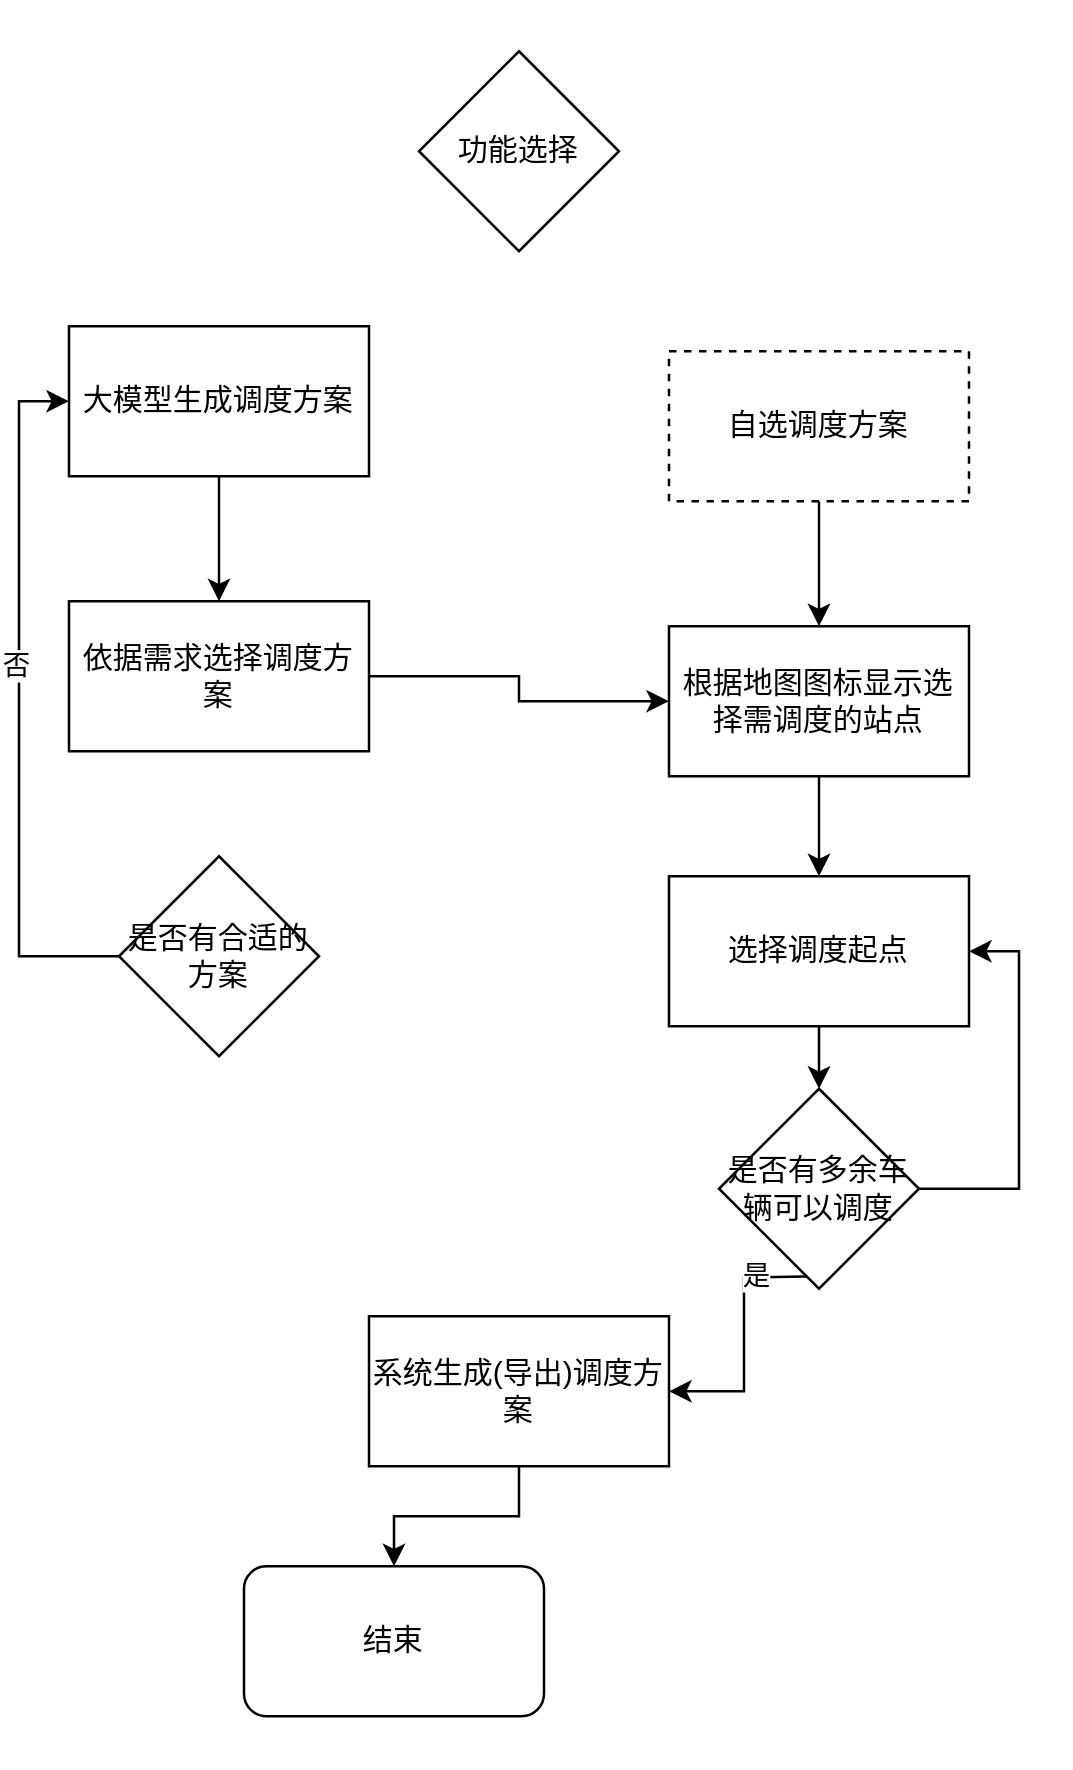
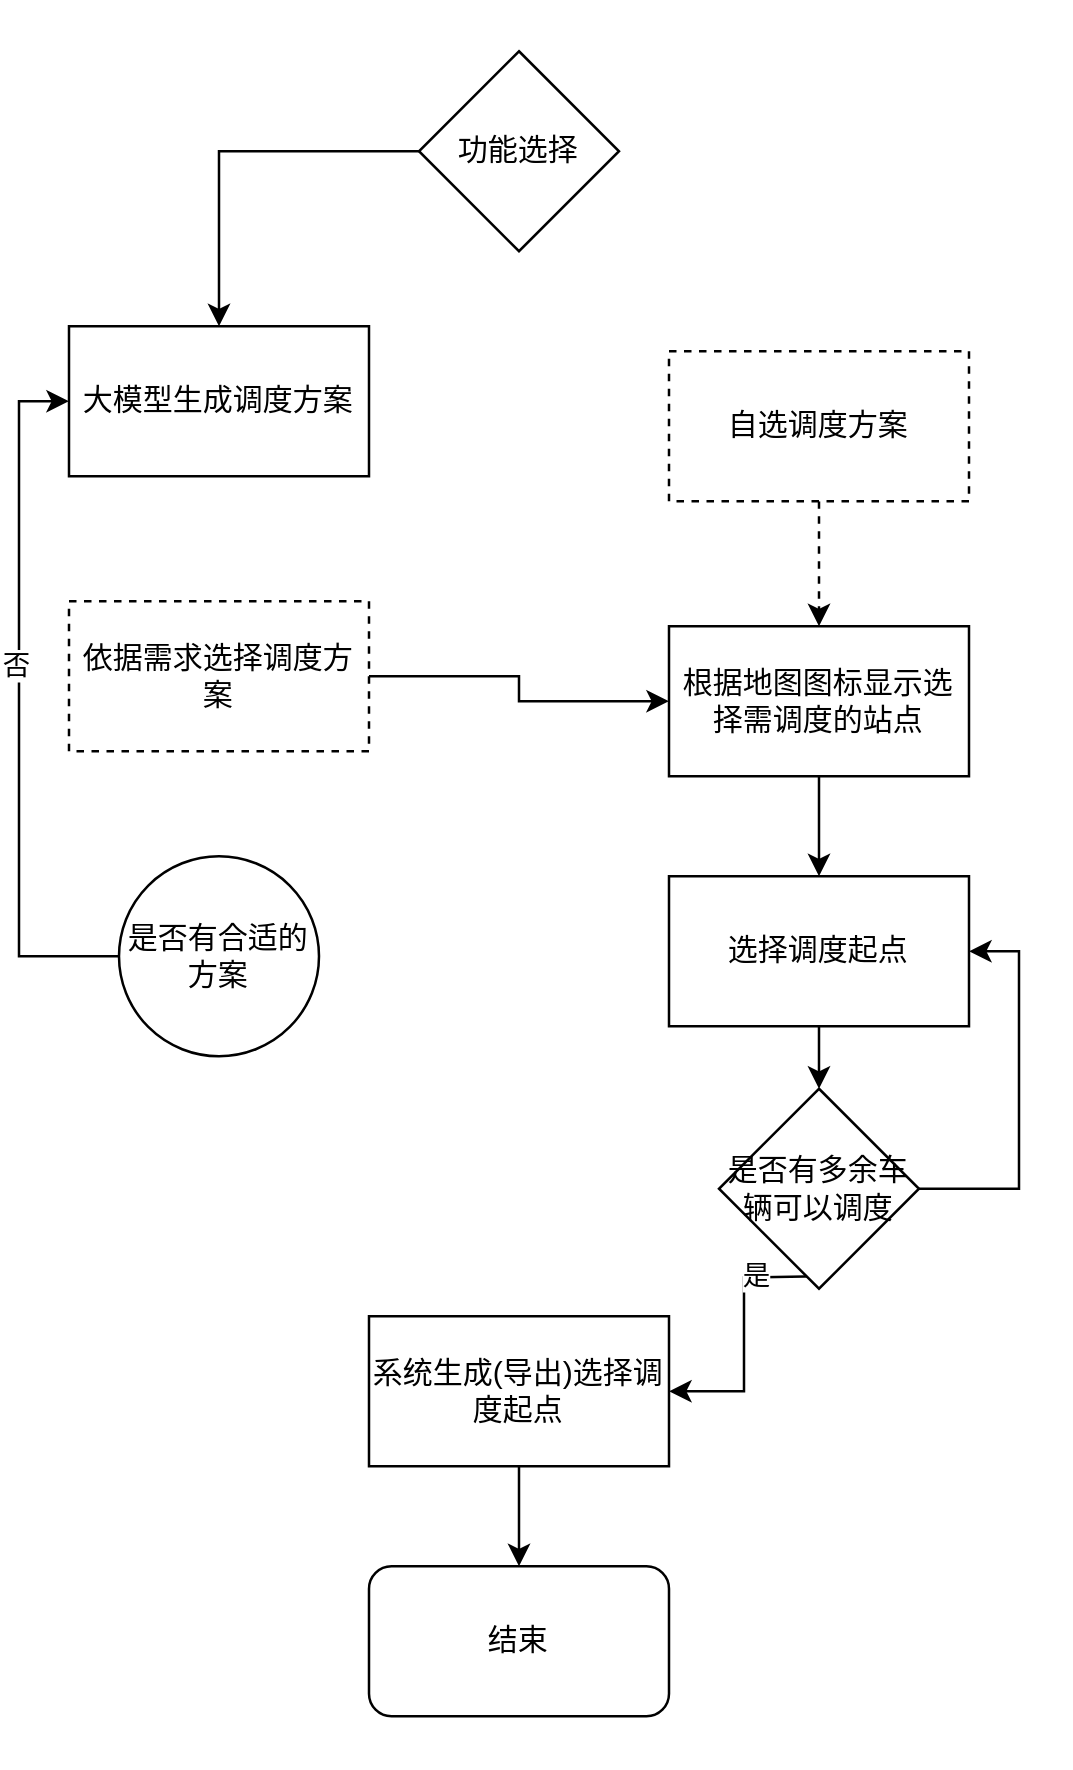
  <mxCell id="0" />
  <mxCell id="1" parent="0" />
- <mxCell id="2" value="结束" style="rounded=1;whiteSpace=wrap;html=1;" parent="1" vertex="1"><mxGeometry x="90" y="626" width="120" height="60" as="geometry" /></mxCell>
+ <mxCell id="2" value="结束" style="rounded=1;whiteSpace=wrap;html=1;" parent="1" vertex="1"><mxGeometry x="140" y="626" width="120" height="60" as="geometry" /></mxCell>
+ <mxCell id="3" style="edgeStyle=orthogonalEdgeStyle;rounded=0;orthogonalLoop=1;jettySize=auto;html=1;entryX=0.5;entryY=0;entryDx=0;entryDy=0;" parent="1" source="4" target="6" edge="1"><mxGeometry relative="1" as="geometry" /></mxCell>
  <mxCell id="4" value="功能选择" style="rhombus;whiteSpace=wrap;html=1;" parent="1" vertex="1"><mxGeometry x="160" y="20" width="80" height="80" as="geometry" /></mxCell>
- <mxCell id="5" style="edgeStyle=orthogonalEdgeStyle;rounded=0;orthogonalLoop=1;jettySize=auto;html=1;entryX=0.5;entryY=0;entryDx=0;entryDy=0;" parent="1" source="6" target="12" edge="1"><mxGeometry relative="1" as="geometry" /></mxCell>
  <mxCell id="6" value="大模型生成调度方案" style="rounded=0;whiteSpace=wrap;html=1;" parent="1" vertex="1"><mxGeometry x="20" y="130" width="120" height="60" as="geometry" /></mxCell>
- <mxCell id="7" style="edgeStyle=orthogonalEdgeStyle;rounded=0;orthogonalLoop=1;jettySize=auto;html=1;entryX=0.5;entryY=0;entryDx=0;entryDy=0;" parent="1" source="8" target="10" edge="1"><mxGeometry relative="1" as="geometry" /></mxCell>
+ <mxCell id="7" style="edgeStyle=orthogonalEdgeStyle;rounded=0;orthogonalLoop=1;jettySize=auto;html=1;entryX=0.5;entryY=0;entryDx=0;entryDy=0;dashed=1;" parent="1" source="8" target="10" edge="1"><mxGeometry relative="1" as="geometry" /></mxCell>
  <mxCell id="8" value="自选调度方案" style="rounded=0;whiteSpace=wrap;html=1;dashed=1;" parent="1" vertex="1"><mxGeometry x="260" y="140" width="120" height="60" as="geometry" /></mxCell>
  <mxCell id="9" style="edgeStyle=orthogonalEdgeStyle;rounded=0;orthogonalLoop=1;jettySize=auto;html=1;" parent="1" source="10" target="14" edge="1"><mxGeometry relative="1" as="geometry" /></mxCell>
  <mxCell id="10" value="根据地图图标显示选择需调度的站点" style="rounded=0;whiteSpace=wrap;html=1;" parent="1" vertex="1"><mxGeometry x="260" y="250" width="120" height="60" as="geometry" /></mxCell>
  <mxCell id="11" style="edgeStyle=orthogonalEdgeStyle;rounded=0;orthogonalLoop=1;jettySize=auto;html=1;" parent="1" source="12" target="10" edge="1"><mxGeometry relative="1" as="geometry" /></mxCell>
- <mxCell id="12" value="依据需求选择调度方案" style="rounded=0;whiteSpace=wrap;html=1;" parent="1" vertex="1"><mxGeometry x="20" y="240" width="120" height="60" as="geometry" /></mxCell>
+ <mxCell id="12" value="依据需求选择调度方案" style="rounded=0;whiteSpace=wrap;html=1;dashed=1;" parent="1" vertex="1"><mxGeometry x="20" y="240" width="120" height="60" as="geometry" /></mxCell>
  <mxCell id="13" style="edgeStyle=orthogonalEdgeStyle;rounded=0;orthogonalLoop=1;jettySize=auto;html=1;entryX=0.5;entryY=0;entryDx=0;entryDy=0;" parent="1" source="14" target="20" edge="1"><mxGeometry relative="1" as="geometry" /></mxCell>
  <mxCell id="14" value="选择调度起点" style="rounded=0;whiteSpace=wrap;html=1;" parent="1" vertex="1"><mxGeometry x="260" y="350" width="120" height="60" as="geometry" /></mxCell>
  <mxCell id="15" style="edgeStyle=orthogonalEdgeStyle;rounded=0;orthogonalLoop=1;jettySize=auto;html=1;entryX=0.5;entryY=0;entryDx=0;entryDy=0;" parent="1" source="16" target="2" edge="1"><mxGeometry relative="1" as="geometry" /></mxCell>
- <mxCell id="16" value="系统生成(导出)调度方案" style="rounded=0;whiteSpace=wrap;html=1;" parent="1" vertex="1"><mxGeometry x="140" y="526" width="120" height="60" as="geometry" /></mxCell>
+ <mxCell id="16" value="系统生成(导出)选择调度起点" style="rounded=0;whiteSpace=wrap;html=1;" parent="1" vertex="1"><mxGeometry x="140" y="526" width="120" height="60" as="geometry" /></mxCell>
  <mxCell id="17" style="edgeStyle=orthogonalEdgeStyle;rounded=0;orthogonalLoop=1;jettySize=auto;html=1;entryX=1;entryY=0.5;entryDx=0;entryDy=0;exitX=1;exitY=0.5;exitDx=0;exitDy=0;" parent="1" source="20" target="14" edge="1"><mxGeometry relative="1" as="geometry"><Array as="points"><mxPoint x="400" y="475" /><mxPoint x="400" y="380" /></Array></mxGeometry></mxCell>
  <mxCell id="18" style="edgeStyle=orthogonalEdgeStyle;rounded=0;orthogonalLoop=1;jettySize=auto;html=1;entryX=1;entryY=0.5;entryDx=0;entryDy=0;exitX=0.5;exitY=1;exitDx=0;exitDy=0;" edge="1" parent="1" target="16"><mxGeometry relative="1" as="geometry"><mxPoint x="320" y="510" as="sourcePoint" /></mxGeometry></mxCell>
  <mxCell id="19" value="是" style="edgeLabel;html=1;align=center;verticalAlign=middle;resizable=0;points=[];" vertex="1" connectable="0" parent="18"><mxGeometry x="-0.53" y="-1" relative="1" as="geometry"><mxPoint as="offset" /></mxGeometry></mxCell>
  <mxCell id="20" value="是否有多余车辆可以调度" style="rhombus;whiteSpace=wrap;html=1;" parent="1" vertex="1"><mxGeometry x="280" y="435" width="80" height="80" as="geometry" /></mxCell>
  <mxCell id="21" style="edgeStyle=orthogonalEdgeStyle;rounded=0;orthogonalLoop=1;jettySize=auto;html=1;entryX=0;entryY=0.5;entryDx=0;entryDy=0;exitX=0;exitY=0.5;exitDx=0;exitDy=0;" parent="1" source="23" target="6" edge="1"><mxGeometry relative="1" as="geometry" /></mxCell>
  <mxCell id="22" value="否" style="edgeLabel;html=1;align=center;verticalAlign=middle;resizable=0;points=[];" parent="21" vertex="1" connectable="0"><mxGeometry x="0.111" y="2" relative="1" as="geometry"><mxPoint as="offset" /></mxGeometry></mxCell>
- <mxCell id="23" value="是否有合适的方案" style="rhombus;whiteSpace=wrap;html=1;" parent="1" vertex="1"><mxGeometry x="40" y="342" width="80" height="80" as="geometry" /></mxCell>
+ <mxCell id="23" value="是否有合适的方案" style="ellipse;whiteSpace=wrap;html=1;" parent="1" vertex="1"><mxGeometry x="40" y="342" width="80" height="80" as="geometry" /></mxCell>
